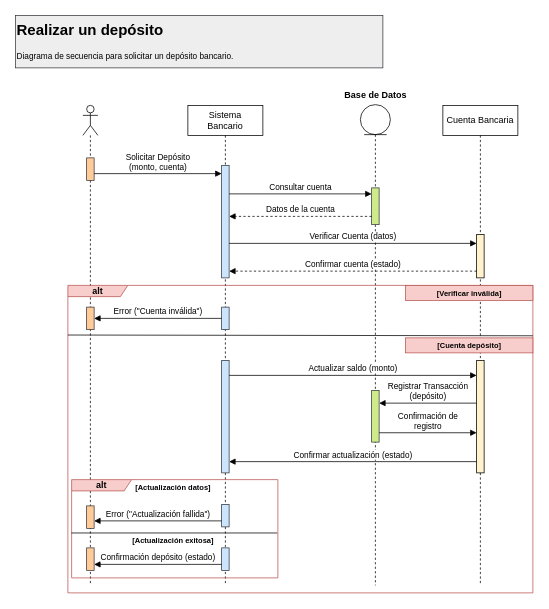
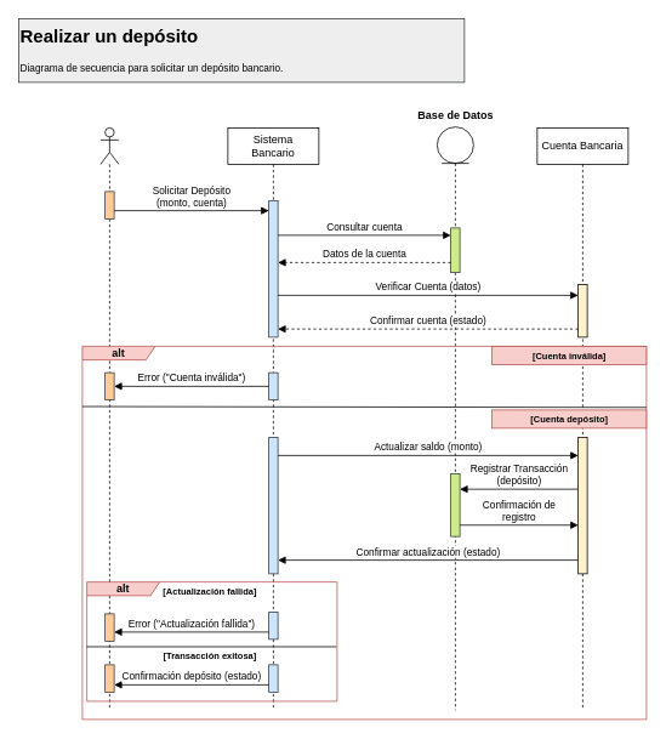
  <mxCell id="0" />
  <mxCell id="1" parent="0" />
  <mxCell id="2" value="&lt;h1 style=&quot;margin-top: 0px;&quot;&gt;&lt;font style=&quot;font-size: 20px;&quot;&gt;Realizar un depósito&lt;/font&gt;&lt;/h1&gt;&lt;p style=&quot;font-size: 11px;&quot;&gt;Diagrama de secuencia para solicitar un depósito bancario.&lt;/p&gt;" style="text;html=1;whiteSpace=wrap;overflow=hidden;rounded=0;fillColor=#eeeeee;strokeColor=#36393d;fontSize=11;" vertex="1" parent="1"><mxGeometry x="20" y="20" width="490" height="70" as="geometry" /></mxCell>
  <mxCell id="3" value="" style="shape=umlLifeline;perimeter=lifelinePerimeter;whiteSpace=wrap;html=1;container=1;dropTarget=0;collapsible=0;recursiveResize=0;outlineConnect=0;portConstraint=eastwest;newEdgeStyle={&quot;curved&quot;:0,&quot;rounded&quot;:0};participant=umlActor;" vertex="1" parent="1"><mxGeometry x="110" y="140" width="20" height="640" as="geometry" /></mxCell>
  <mxCell id="4" value="" style="html=1;points=[[0,0,0,0,5],[0,1,0,0,-5],[1,0,0,0,5],[1,1,0,0,-5]];perimeter=orthogonalPerimeter;outlineConnect=0;targetShapes=umlLifeline;portConstraint=eastwest;newEdgeStyle={&quot;curved&quot;:0,&quot;rounded&quot;:0};fillColor=#ffcc99;strokeColor=#36393d;" vertex="1" parent="3"><mxGeometry x="5" y="70" width="10" height="30" as="geometry" /></mxCell>
  <mxCell id="5" value="" style="html=1;points=[[0,0,0,0,5],[0,1,0,0,-5],[1,0,0,0,5],[1,1,0,0,-5]];perimeter=orthogonalPerimeter;outlineConnect=0;targetShapes=umlLifeline;portConstraint=eastwest;newEdgeStyle={&quot;curved&quot;:0,&quot;rounded&quot;:0};fillColor=#ffcc99;strokeColor=#36393d;" vertex="1" parent="3"><mxGeometry x="5" y="534" width="10" height="30" as="geometry" /></mxCell>
  <mxCell id="6" value="" style="html=1;points=[[0,0,0,0,5],[0,1,0,0,-5],[1,0,0,0,5],[1,1,0,0,-5]];perimeter=orthogonalPerimeter;outlineConnect=0;targetShapes=umlLifeline;portConstraint=eastwest;newEdgeStyle={&quot;curved&quot;:0,&quot;rounded&quot;:0};fillColor=#ffcc99;strokeColor=#36393d;" vertex="1" parent="3"><mxGeometry x="5" y="269" width="10" height="30" as="geometry" /></mxCell>
  <mxCell id="7" value="Sistema&lt;br&gt;Bancario" style="shape=umlLifeline;perimeter=lifelinePerimeter;whiteSpace=wrap;html=1;container=1;dropTarget=0;collapsible=0;recursiveResize=0;outlineConnect=0;portConstraint=eastwest;newEdgeStyle={&quot;curved&quot;:0,&quot;rounded&quot;:0};" vertex="1" parent="1"><mxGeometry x="250" y="140" width="100" height="640" as="geometry" /></mxCell>
  <mxCell id="8" value="" style="html=1;points=[[0,0,0,0,5],[0,1,0,0,-5],[1,0,0,0,5],[1,1,0,0,-5]];perimeter=orthogonalPerimeter;outlineConnect=0;targetShapes=umlLifeline;portConstraint=eastwest;newEdgeStyle={&quot;curved&quot;:0,&quot;rounded&quot;:0};fillColor=#cce5ff;strokeColor=#36393d;" vertex="1" parent="7"><mxGeometry x="45" y="80" width="10" height="150" as="geometry" /></mxCell>
  <mxCell id="9" value="" style="html=1;points=[[0,0,0,0,5],[0,1,0,0,-5],[1,0,0,0,5],[1,1,0,0,-5]];perimeter=orthogonalPerimeter;outlineConnect=0;targetShapes=umlLifeline;portConstraint=eastwest;newEdgeStyle={&quot;curved&quot;:0,&quot;rounded&quot;:0};fillColor=#cce5ff;strokeColor=#36393d;" vertex="1" parent="7"><mxGeometry x="45" y="340" width="10" height="150" as="geometry" /></mxCell>
  <mxCell id="10" value="" style="html=1;points=[[0,0,0,0,5],[0,1,0,0,-5],[1,0,0,0,5],[1,1,0,0,-5]];perimeter=orthogonalPerimeter;outlineConnect=0;targetShapes=umlLifeline;portConstraint=eastwest;newEdgeStyle={&quot;curved&quot;:0,&quot;rounded&quot;:0};fillColor=#cce5ff;strokeColor=#36393d;" vertex="1" parent="7"><mxGeometry x="45" y="532" width="10" height="30" as="geometry" /></mxCell>
  <mxCell id="11" value="" style="html=1;points=[[0,0,0,0,5],[0,1,0,0,-5],[1,0,0,0,5],[1,1,0,0,-5]];perimeter=orthogonalPerimeter;outlineConnect=0;targetShapes=umlLifeline;portConstraint=eastwest;newEdgeStyle={&quot;curved&quot;:0,&quot;rounded&quot;:0};fillColor=#cce5ff;strokeColor=#36393d;" vertex="1" parent="7"><mxGeometry x="45" y="269" width="10" height="30" as="geometry" /></mxCell>
  <mxCell id="12" value="" style="html=1;points=[[0,0,0,0,5],[0,1,0,0,-5],[1,0,0,0,5],[1,1,0,0,-5]];perimeter=orthogonalPerimeter;outlineConnect=0;targetShapes=umlLifeline;portConstraint=eastwest;newEdgeStyle={&quot;curved&quot;:0,&quot;rounded&quot;:0};fillColor=#cce5ff;strokeColor=#36393d;" vertex="1" parent="7"><mxGeometry x="45" y="590" width="10" height="30" as="geometry" /></mxCell>
  <mxCell id="13" value="" style="shape=umlLifeline;perimeter=lifelinePerimeter;whiteSpace=wrap;html=1;container=1;dropTarget=0;collapsible=0;recursiveResize=0;outlineConnect=0;portConstraint=eastwest;newEdgeStyle={&quot;curved&quot;:0,&quot;rounded&quot;:0};participant=umlEntity;" vertex="1" parent="1"><mxGeometry x="480" y="139" width="40" height="641" as="geometry" /></mxCell>
  <mxCell id="14" value="" style="html=1;points=[[0,0,0,0,5],[0,1,0,0,-5],[1,0,0,0,5],[1,1,0,0,-5]];perimeter=orthogonalPerimeter;outlineConnect=0;targetShapes=umlLifeline;portConstraint=eastwest;newEdgeStyle={&quot;curved&quot;:0,&quot;rounded&quot;:0};fillColor=#cdeb8b;strokeColor=#36393d;" vertex="1" parent="13"><mxGeometry x="15" y="111" width="10" height="49" as="geometry" /></mxCell>
  <mxCell id="15" value="" style="html=1;points=[[0,0,0,0,5],[0,1,0,0,-5],[1,0,0,0,5],[1,1,0,0,-5]];perimeter=orthogonalPerimeter;outlineConnect=0;targetShapes=umlLifeline;portConstraint=eastwest;newEdgeStyle={&quot;curved&quot;:0,&quot;rounded&quot;:0};fillColor=#cdeb8b;strokeColor=#36393d;" vertex="1" parent="13"><mxGeometry x="15" y="381" width="10" height="69" as="geometry" /></mxCell>
  <mxCell id="16" value="Base de Datos" style="text;align=center;fontStyle=1;verticalAlign=middle;spacingLeft=3;spacingRight=3;strokeColor=none;rotatable=0;points=[[0,0.5],[1,0.5]];portConstraint=eastwest;html=1;" vertex="1" parent="1"><mxGeometry x="455" y="114" width="90" height="26" as="geometry" /></mxCell>
  <mxCell id="17" value="Solicitar Depósito&lt;br&gt;(monto, cuenta)" style="html=1;verticalAlign=bottom;endArrow=block;curved=0;rounded=0;" edge="1" parent="1"><mxGeometry width="80" relative="1" as="geometry"><mxPoint x="125" y="231" as="sourcePoint" /><mxPoint x="295" y="231" as="targetPoint" /></mxGeometry></mxCell>
  <mxCell id="18" value="Consultar cuenta" style="html=1;verticalAlign=bottom;endArrow=block;curved=0;rounded=0;" edge="1" parent="1"><mxGeometry width="80" relative="1" as="geometry"><mxPoint x="305" y="258" as="sourcePoint" /><mxPoint x="495" y="258" as="targetPoint" /></mxGeometry></mxCell>
  <mxCell id="19" value="Confirmación de&lt;br&gt;registro" style="html=1;verticalAlign=bottom;endArrow=block;curved=0;rounded=0;" edge="1" parent="1"><mxGeometry width="80" relative="1" as="geometry"><mxPoint x="505" y="576.5" as="sourcePoint" /><mxPoint x="635" y="576.5" as="targetPoint" /></mxGeometry></mxCell>
  <mxCell id="20" value="Registrar Transacción&lt;div&gt;(depósito)&lt;/div&gt;" style="html=1;verticalAlign=bottom;endArrow=block;curved=0;rounded=0;" edge="1" parent="1"><mxGeometry width="80" relative="1" as="geometry"><mxPoint x="635" y="537" as="sourcePoint" /><mxPoint x="505" y="537" as="targetPoint" /></mxGeometry></mxCell>
  <mxCell id="21" value="Error (&quot;Actualización fallida&quot;)" style="html=1;verticalAlign=bottom;endArrow=block;curved=0;rounded=0;" edge="1" parent="1"><mxGeometry width="80" relative="1" as="geometry"><mxPoint x="295" y="694" as="sourcePoint" /><mxPoint x="125" y="694" as="targetPoint" /></mxGeometry></mxCell>
  <mxCell id="22" value="Cuenta Bancaria" style="shape=umlLifeline;perimeter=lifelinePerimeter;whiteSpace=wrap;html=1;container=1;dropTarget=0;collapsible=0;recursiveResize=0;outlineConnect=0;portConstraint=eastwest;newEdgeStyle={&quot;curved&quot;:0,&quot;rounded&quot;:0};" vertex="1" parent="1"><mxGeometry x="590" y="140" width="100" height="640" as="geometry" /></mxCell>
  <mxCell id="23" value="" style="html=1;points=[[0,0,0,0,5],[0,1,0,0,-5],[1,0,0,0,5],[1,1,0,0,-5]];perimeter=orthogonalPerimeter;outlineConnect=0;targetShapes=umlLifeline;portConstraint=eastwest;newEdgeStyle={&quot;curved&quot;:0,&quot;rounded&quot;:0};fillColor=#fff2cc;strokeColor=#000000;" vertex="1" parent="22"><mxGeometry x="45" y="172" width="10" height="58" as="geometry" /></mxCell>
  <mxCell id="24" value="" style="html=1;points=[[0,0,0,0,5],[0,1,0,0,-5],[1,0,0,0,5],[1,1,0,0,-5]];perimeter=orthogonalPerimeter;outlineConnect=0;targetShapes=umlLifeline;portConstraint=eastwest;newEdgeStyle={&quot;curved&quot;:0,&quot;rounded&quot;:0};fillColor=#fff2cc;strokeColor=#000000;" vertex="1" parent="22"><mxGeometry x="45" y="340" width="10" height="150" as="geometry" /></mxCell>
  <mxCell id="25" value="Datos de la cuenta" style="html=1;verticalAlign=bottom;endArrow=block;curved=0;rounded=0;dashed=1;" edge="1" parent="1"><mxGeometry width="80" relative="1" as="geometry"><mxPoint x="495" y="288" as="sourcePoint" /><mxPoint x="305" y="288" as="targetPoint" /></mxGeometry></mxCell>
  <mxCell id="26" value="Verificar Cuenta (datos)" style="html=1;verticalAlign=bottom;endArrow=block;curved=0;rounded=0;" edge="1" parent="1"><mxGeometry width="80" relative="1" as="geometry"><mxPoint x="305" y="324" as="sourcePoint" /><mxPoint x="635" y="324" as="targetPoint" /></mxGeometry></mxCell>
  <mxCell id="27" value="Confirmar cuenta (estado)" style="html=1;verticalAlign=bottom;endArrow=block;curved=0;rounded=0;dashed=1;" edge="1" parent="1"><mxGeometry width="80" relative="1" as="geometry"><mxPoint x="635" y="361" as="sourcePoint" /><mxPoint x="305" y="361" as="targetPoint" /></mxGeometry></mxCell>
  <mxCell id="28" value="&lt;b&gt;alt&lt;/b&gt;" style="shape=umlFrame;whiteSpace=wrap;html=1;pointerEvents=0;width=80;height=15;fillColor=#f8cecc;strokeColor=#b85450;" vertex="1" parent="1"><mxGeometry x="90" y="380" width="620" height="410" as="geometry" /></mxCell>
- <mxCell id="29" value="[Verificar inválida]" style="text;align=center;fontStyle=1;verticalAlign=middle;spacingLeft=3;spacingRight=3;strokeColor=#b85450;rotatable=0;points=[[0,0.5],[1,0.5]];portConstraint=eastwest;html=1;fillColor=#f8cecc;fontSize=10;" vertex="1" parent="1"><mxGeometry x="540" y="380" width="170" height="20" as="geometry" /></mxCell>
+ <mxCell id="29" value="[Cuenta inválida]" style="text;align=center;fontStyle=1;verticalAlign=middle;spacingLeft=3;spacingRight=3;strokeColor=#b85450;rotatable=0;points=[[0,0.5],[1,0.5]];portConstraint=eastwest;html=1;fillColor=#f8cecc;fontSize=10;" vertex="1" parent="1"><mxGeometry x="540" y="380" width="170" height="20" as="geometry" /></mxCell>
  <mxCell id="30" value="&lt;b&gt;alt&lt;/b&gt;" style="shape=umlFrame;whiteSpace=wrap;html=1;pointerEvents=0;width=80;height=15;fillColor=#f8cecc;strokeColor=#b85450;" vertex="1" parent="1"><mxGeometry x="95" y="639" width="275" height="131" as="geometry" /></mxCell>
  <mxCell id="31" value="Confirmar actualización (estado)" style="html=1;verticalAlign=bottom;endArrow=block;curved=0;rounded=0;" edge="1" parent="1" target="9"><mxGeometry width="80" relative="1" as="geometry"><mxPoint x="635" y="615" as="sourcePoint" /><mxPoint x="330" y="615" as="targetPoint" /></mxGeometry></mxCell>
  <mxCell id="32" value="Error (&quot;Cuenta inválida&quot;)" style="html=1;verticalAlign=bottom;endArrow=block;curved=0;rounded=0;" edge="1" parent="1" source="11" target="6"><mxGeometry width="80" relative="1" as="geometry"><mxPoint x="290" y="423.66" as="sourcePoint" /><mxPoint x="140" y="430" as="targetPoint" /></mxGeometry></mxCell>
  <mxCell id="33" value="" style="endArrow=none;html=1;rounded=0;exitX=0;exitY=0.672;exitDx=0;exitDy=0;exitPerimeter=0;entryX=1;entryY=-0.14;entryDx=0;entryDy=0;entryPerimeter=0;" edge="1" parent="1" target="34"><mxGeometry width="50" height="50" relative="1" as="geometry"><mxPoint x="90" y="446.2" as="sourcePoint" /><mxPoint x="712.48" y="447.2" as="targetPoint" /></mxGeometry></mxCell>
  <mxCell id="34" value="[Cuenta depósito]" style="text;align=center;fontStyle=1;verticalAlign=middle;spacingLeft=3;spacingRight=3;strokeColor=#b85450;rotatable=0;points=[[0,0.5],[1,0.5]];portConstraint=eastwest;html=1;fillColor=#f8cecc;fontSize=10;" vertex="1" parent="1"><mxGeometry x="540" y="450" width="170" height="20" as="geometry" /></mxCell>
  <mxCell id="35" value="Actualizar saldo (monto)" style="html=1;verticalAlign=bottom;endArrow=block;curved=0;rounded=0;" edge="1" parent="1"><mxGeometry width="80" relative="1" as="geometry"><mxPoint x="305" y="500" as="sourcePoint" /><mxPoint x="635" y="500" as="targetPoint" /></mxGeometry></mxCell>
- <mxCell id="36" value="[Actualización datos]" style="text;align=center;fontStyle=1;verticalAlign=middle;spacingLeft=3;spacingRight=3;rotatable=0;points=[[0,0.5],[1,0.5]];portConstraint=eastwest;html=1;fontSize=10;" vertex="1" parent="1"><mxGeometry x="170" y="639" width="120" height="20" as="geometry" /></mxCell>
+ <mxCell id="36" value="[Actualización fallida]" style="text;align=center;fontStyle=1;verticalAlign=middle;spacingLeft=3;spacingRight=3;rotatable=0;points=[[0,0.5],[1,0.5]];portConstraint=eastwest;html=1;fontSize=10;" vertex="1" parent="1"><mxGeometry x="170" y="639" width="120" height="20" as="geometry" /></mxCell>
  <mxCell id="37" value="" style="endArrow=none;html=1;rounded=0;entryX=0.997;entryY=0.627;entryDx=0;entryDy=0;entryPerimeter=0;exitX=-0.001;exitY=0.627;exitDx=0;exitDy=0;exitPerimeter=0;" edge="1" parent="1"><mxGeometry width="50" height="50" relative="1" as="geometry"><mxPoint x="94.725" y="710.137" as="sourcePoint" /><mxPoint x="369.175" y="710.137" as="targetPoint" /></mxGeometry></mxCell>
- <mxCell id="38" value="[Actualización exitosa]" style="text;align=center;fontStyle=1;verticalAlign=middle;spacingLeft=3;spacingRight=3;rotatable=0;points=[[0,0.5],[1,0.5]];portConstraint=eastwest;html=1;fontSize=10;" vertex="1" parent="1"><mxGeometry x="170" y="710" width="120" height="20" as="geometry" /></mxCell>
+ <mxCell id="38" value="[Transacción exitosa]" style="text;align=center;fontStyle=1;verticalAlign=middle;spacingLeft=3;spacingRight=3;rotatable=0;points=[[0,0.5],[1,0.5]];portConstraint=eastwest;html=1;fontSize=10;" vertex="1" parent="1"><mxGeometry x="170" y="710" width="120" height="20" as="geometry" /></mxCell>
  <mxCell id="39" value="" style="html=1;points=[[0,0,0,0,5],[0,1,0,0,-5],[1,0,0,0,5],[1,1,0,0,-5]];perimeter=orthogonalPerimeter;outlineConnect=0;targetShapes=umlLifeline;portConstraint=eastwest;newEdgeStyle={&quot;curved&quot;:0,&quot;rounded&quot;:0};fillColor=#ffcc99;strokeColor=#36393d;" vertex="1" parent="1"><mxGeometry x="115" y="730" width="10" height="30" as="geometry" /></mxCell>
  <mxCell id="40" value="Confirmación depósito (estado)" style="html=1;verticalAlign=bottom;endArrow=block;curved=0;rounded=0;" edge="1" parent="1"><mxGeometry width="80" relative="1" as="geometry"><mxPoint x="295" y="752" as="sourcePoint" /><mxPoint x="125" y="752" as="targetPoint" /></mxGeometry></mxCell>
